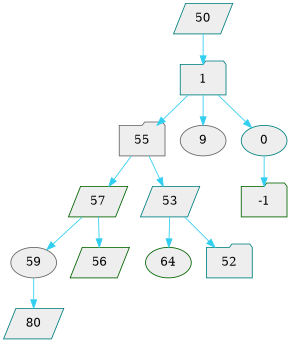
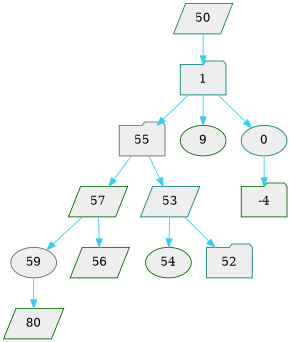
  digraph {
    rankdir=TP
    node [color=teal fillcolor="#EEEEEE" shape=parallelogram style=filled]
    edge [color="#31CEF0"]
    1 [shape=folder]
    50
    55 [color=gray40 shape=folder]
    57 [color=darkgreen]
    53
-   9 [color=gray40 shape=ellipse]
+   9 [color=darkgreen shape=ellipse]
    0 [shape=ellipse]
    59 [color=gray40 shape=ellipse]
    56 [color=darkgreen]
-   54 [color=darkgreen shape=ellipse label=64]
+   54 [color=darkgreen shape=ellipse]
    52 [shape=folder]
-   -1 [color=darkgreen shape=folder]
-   80
+   -1 [color=darkgreen shape=folder label=-4]
+   80 [color=darkgreen]
    1 -> 55
    1 -> 9
    1 -> 0
    50 -> 1
    55 -> 57
    55 -> 53
    57 -> 59
    57 -> 56
    53 -> 54
    53 -> 52
    0 -> -1
    59 -> 80
  }
